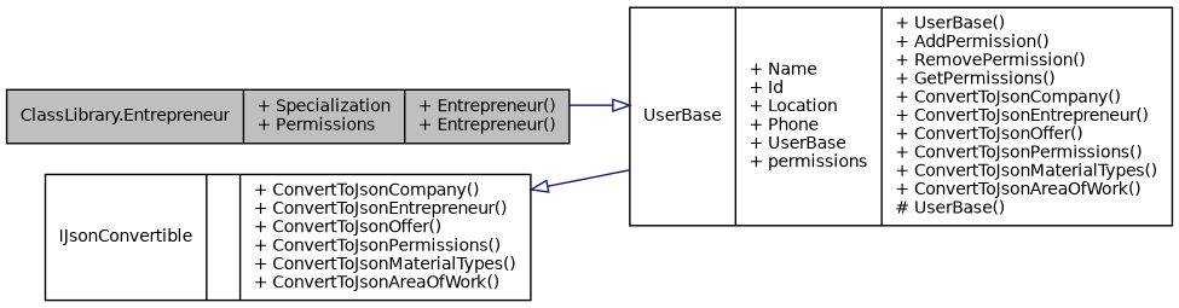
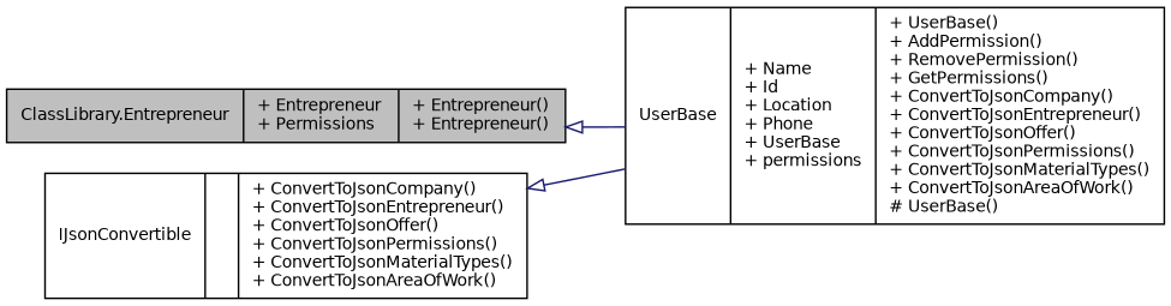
  digraph {
    rankdir=LR
    node [color=black fillcolor=white fontname=Helvetica fontsize=10 shape=record style=filled]
    edge [arrowtail=onormal color=midnightblue dir=back fontname=Helvetica fontsize=10 labelfontname=Helvetica labelfontsize=10 style=solid]
-   n1 [fillcolor=grey75 fontcolor=black height=0.2 label="{ClassLibrary.Entrepreneur\n|+ Specialization\l+ Permissions\l|+ Entrepreneur()\l+ Entrepreneur()\l}" width=0.4]
+   n1 [fillcolor=grey75 fontcolor=black height=0.2 label="{ClassLibrary.Entrepreneur\n|+ Entrepreneur\l+ Permissions\l|+ Entrepreneur()\l+ Entrepreneur()\l}" width=0.4]
    n2 [height=0.2 label="{UserBase\n|+ Name\l+ Id\l+ Location\l+ Phone\l+ UserBase\l+ permissions\l|+ UserBase()\l+ AddPermission()\l+ RemovePermission()\l+ GetPermissions()\l+ ConvertToJsonCompany()\l+ ConvertToJsonEntrepreneur()\l+ ConvertToJsonOffer()\l+ ConvertToJsonPermissions()\l+ ConvertToJsonMaterialTypes()\l+ ConvertToJsonAreaOfWork()\l# UserBase()\l}" width=0.4]
    n3 [height=0.2 label="{IJsonConvertible\n||+ ConvertToJsonCompany()\l+ ConvertToJsonEntrepreneur()\l+ ConvertToJsonOffer()\l+ ConvertToJsonPermissions()\l+ ConvertToJsonMaterialTypes()\l+ ConvertToJsonAreaOfWork()\l}" width=0.4]
-   n2 -> n1
+   n1 -> n2
    n3 -> n2
  }
